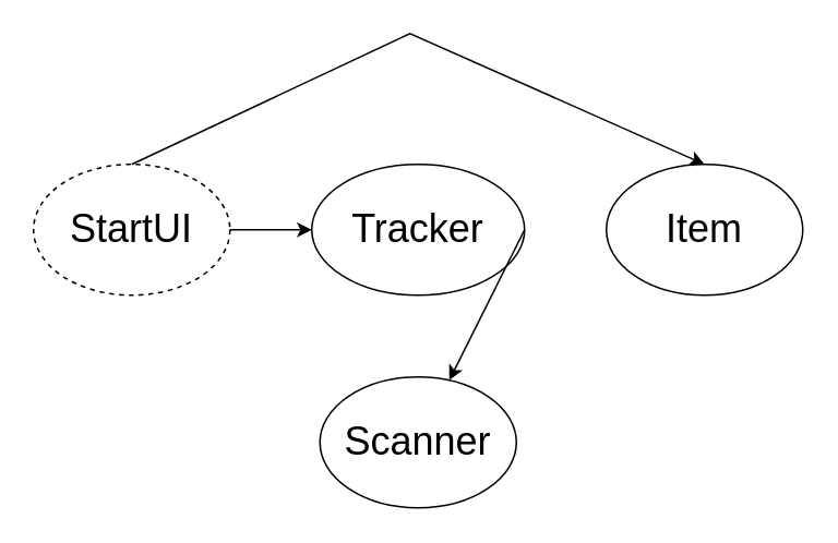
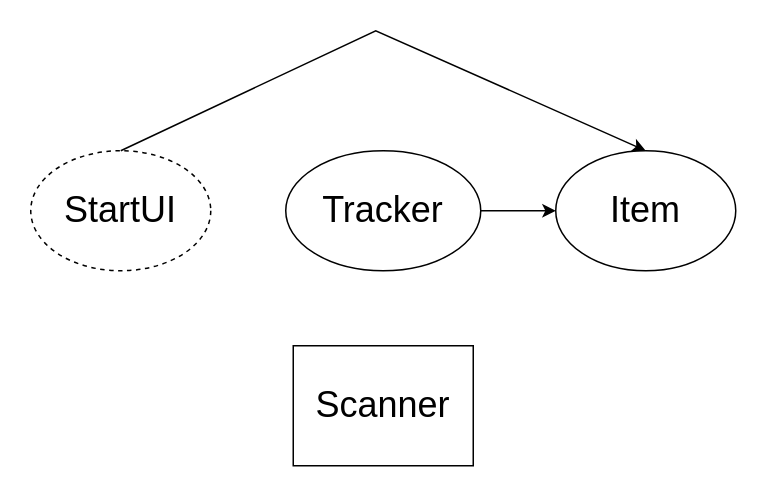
  <mxCell id="0" />
  <mxCell id="1" parent="0" />
  <mxCell id="2" value="&lt;span style=&quot;font-size: 24px;&quot;&gt;StartUI&lt;/span&gt;" style="ellipse;whiteSpace=wrap;html=1;dashed=1;" vertex="1" parent="1"><mxGeometry x="20" y="100" width="120" height="80" as="geometry" /></mxCell>
- <mxCell id="3" value="&lt;font style=&quot;font-size: 24px;&quot;&gt;Scanner&lt;/font&gt;" style="ellipse;whiteSpace=wrap;html=1;" vertex="1" parent="1"><mxGeometry x="195" y="230" width="120" height="80" as="geometry" /></mxCell>
+ <mxCell id="3" value="&lt;font style=&quot;font-size: 24px;&quot;&gt;Scanner&lt;/font&gt;" style="whiteSpace=wrap;html=1;rounded=0;" vertex="1" parent="1"><mxGeometry x="195" y="230" width="120" height="80" as="geometry" /></mxCell>
  <mxCell id="4" value="Item" style="ellipse;whiteSpace=wrap;html=1;fontSize=24;" vertex="1" parent="1"><mxGeometry x="370" y="100" width="120" height="80" as="geometry" /></mxCell>
  <mxCell id="5" value="Tracker" style="ellipse;whiteSpace=wrap;html=1;fontSize=24;" vertex="1" parent="1"><mxGeometry x="190" y="100" width="130" height="80" as="geometry" /></mxCell>
- <mxCell id="6" value="" style="endArrow=classic;html=1;rounded=0;fontSize=24;exitX=1;exitY=0.5;exitDx=0;exitDy=0;" edge="1" parent="1" source="5" target="3"><mxGeometry width="50" height="50" relative="1" as="geometry"><mxPoint x="310" y="560" as="sourcePoint" /><mxPoint x="240" y="200" as="targetPoint" /></mxGeometry></mxCell>
- <mxCell id="7" value="" style="endArrow=classic;html=1;rounded=0;fontSize=24;exitX=1;exitY=0.5;exitDx=0;exitDy=0;" edge="1" parent="1" source="2" target="5"><mxGeometry width="50" height="50" relative="1" as="geometry"><mxPoint x="150" y="70" as="sourcePoint" /><mxPoint x="270" y="50" as="targetPoint" /></mxGeometry></mxCell>
+ <mxCell id="6" value="" style="endArrow=classic;html=1;rounded=0;fontSize=24;exitX=1;exitY=0.5;exitDx=0;exitDy=0;entryX=0;entryY=0.5;entryDx=0;entryDy=0;" edge="1" parent="1" source="5" target="4"><mxGeometry width="50" height="50" relative="1" as="geometry"><mxPoint x="310" y="560" as="sourcePoint" /><mxPoint x="240" y="200" as="targetPoint" /></mxGeometry></mxCell>
  <mxCell id="8" value="" style="endArrow=classic;html=1;rounded=0;fontSize=24;exitX=0.5;exitY=0;exitDx=0;exitDy=0;" edge="1" parent="1" source="2"><mxGeometry width="50" height="50" relative="1" as="geometry"><mxPoint x="220" y="330" as="sourcePoint" /><mxPoint x="430" y="100" as="targetPoint" /><Array as="points"><mxPoint x="250" y="20" /></Array></mxGeometry></mxCell>
